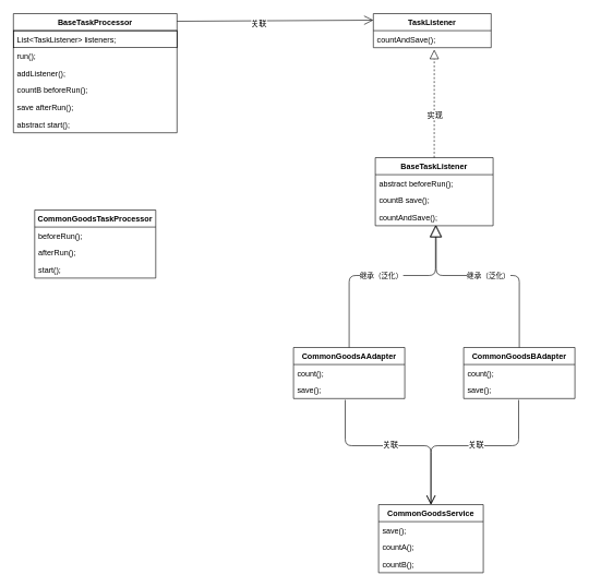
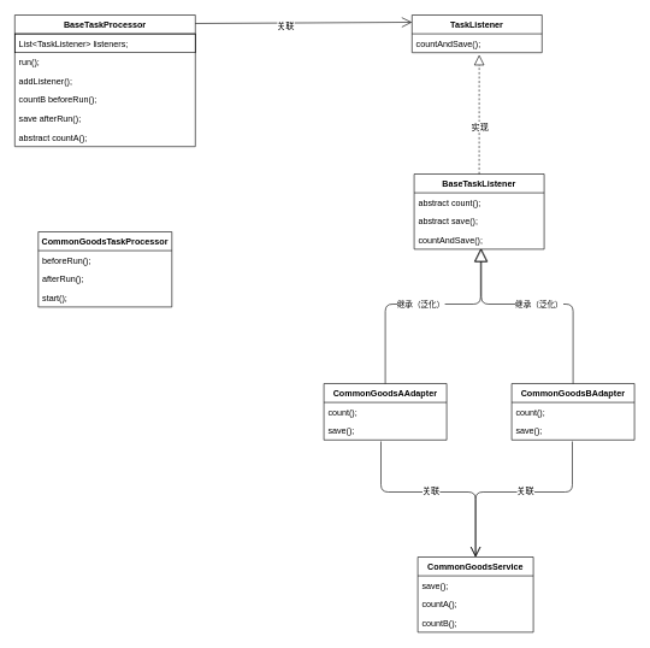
  <mxCell id="0" />
  <mxCell id="1" parent="0" />
  <mxCell id="2" value="BaseTaskProcessor" style="swimlane;fontStyle=1;align=center;verticalAlign=top;childLayout=stackLayout;horizontal=1;startSize=26;horizontalStack=0;resizeParent=1;resizeParentMax=0;resizeLast=0;collapsible=1;marginBottom=0;" parent="1" vertex="1"><mxGeometry x="20" y="20" width="250" height="182" as="geometry" /></mxCell>
  <mxCell id="3" value="List&lt;TaskListener&gt; listeners;" style="text;strokeColor=#000000;fillColor=none;align=left;verticalAlign=top;spacingLeft=4;spacingRight=4;overflow=hidden;rotatable=0;points=[[0,0.5],[1,0.5]];portConstraint=eastwest;" parent="2" vertex="1"><mxGeometry y="26" width="250" height="26" as="geometry" /></mxCell>
  <mxCell id="4" value="run();" style="text;strokeColor=none;fillColor=none;align=left;verticalAlign=top;spacingLeft=4;spacingRight=4;overflow=hidden;rotatable=0;points=[[0,0.5],[1,0.5]];portConstraint=eastwest;" parent="2" vertex="1"><mxGeometry y="52" width="250" height="26" as="geometry" /></mxCell>
  <mxCell id="5" value="addListener();" style="text;strokeColor=none;fillColor=none;align=left;verticalAlign=top;spacingLeft=4;spacingRight=4;overflow=hidden;rotatable=0;points=[[0,0.5],[1,0.5]];portConstraint=eastwest;" parent="2" vertex="1"><mxGeometry y="78" width="250" height="26" as="geometry" /></mxCell>
  <mxCell id="6" value="countB beforeRun();" style="text;strokeColor=none;fillColor=none;align=left;verticalAlign=top;spacingLeft=4;spacingRight=4;overflow=hidden;rotatable=0;points=[[0,0.5],[1,0.5]];portConstraint=eastwest;" parent="2" vertex="1"><mxGeometry y="104" width="250" height="26" as="geometry" /></mxCell>
  <mxCell id="7" value="save afterRun();" style="text;strokeColor=none;fillColor=none;align=left;verticalAlign=top;spacingLeft=4;spacingRight=4;overflow=hidden;rotatable=0;points=[[0,0.5],[1,0.5]];portConstraint=eastwest;" parent="2" vertex="1"><mxGeometry y="130" width="250" height="26" as="geometry" /></mxCell>
- <mxCell id="8" value="abstract start();" style="text;strokeColor=none;fillColor=none;align=left;verticalAlign=top;spacingLeft=4;spacingRight=4;overflow=hidden;rotatable=0;points=[[0,0.5],[1,0.5]];portConstraint=eastwest;" vertex="1" parent="2"><mxGeometry y="156" width="250" height="26" as="geometry" /></mxCell>
+ <mxCell id="8" value="abstract countA();" style="text;strokeColor=none;fillColor=none;align=left;verticalAlign=top;spacingLeft=4;spacingRight=4;overflow=hidden;rotatable=0;points=[[0,0.5],[1,0.5]];portConstraint=eastwest;" vertex="1" parent="2"><mxGeometry y="156" width="250" height="26" as="geometry" /></mxCell>
  <mxCell id="9" value="TaskListener" style="swimlane;fontStyle=1;align=center;verticalAlign=top;childLayout=stackLayout;horizontal=1;startSize=26;horizontalStack=0;resizeParent=1;resizeParentMax=0;resizeLast=0;collapsible=1;marginBottom=0;" parent="1" vertex="1"><mxGeometry x="570" y="20" width="180" height="52" as="geometry" /></mxCell>
  <mxCell id="10" value="countAndSave();" style="text;strokeColor=none;fillColor=none;align=left;verticalAlign=top;spacingLeft=4;spacingRight=4;overflow=hidden;rotatable=0;points=[[0,0.5],[1,0.5]];portConstraint=eastwest;" parent="9" vertex="1"><mxGeometry y="26" width="180" height="26" as="geometry" /></mxCell>
  <mxCell id="11" value="CommonGoodsService" style="swimlane;fontStyle=1;align=center;verticalAlign=top;childLayout=stackLayout;horizontal=1;startSize=26;horizontalStack=0;resizeParent=1;resizeParentMax=0;resizeLast=0;collapsible=1;marginBottom=0;strokeColor=#000000;" parent="1" vertex="1"><mxGeometry x="578" y="770" width="160" height="104" as="geometry" /></mxCell>
  <mxCell id="12" value="save();" style="text;strokeColor=none;fillColor=none;align=left;verticalAlign=top;spacingLeft=4;spacingRight=4;overflow=hidden;rotatable=0;points=[[0,0.5],[1,0.5]];portConstraint=eastwest;" parent="11" vertex="1"><mxGeometry y="26" width="160" height="26" as="geometry" /></mxCell>
  <mxCell id="13" value="countA();" style="text;strokeColor=none;fillColor=none;align=left;verticalAlign=top;spacingLeft=4;spacingRight=4;overflow=hidden;rotatable=0;points=[[0,0.5],[1,0.5]];portConstraint=eastwest;" parent="11" vertex="1"><mxGeometry y="52" width="160" height="26" as="geometry" /></mxCell>
  <mxCell id="14" value="countB();" style="text;strokeColor=none;fillColor=none;align=left;verticalAlign=top;spacingLeft=4;spacingRight=4;overflow=hidden;rotatable=0;points=[[0,0.5],[1,0.5]];portConstraint=eastwest;" parent="11" vertex="1"><mxGeometry y="78" width="160" height="26" as="geometry" /></mxCell>
  <mxCell id="15" value="CommonGoodsAAdapter" style="swimlane;fontStyle=1;align=center;verticalAlign=top;childLayout=stackLayout;horizontal=1;startSize=26;horizontalStack=0;resizeParent=1;resizeParentMax=0;resizeLast=0;collapsible=1;marginBottom=0;strokeColor=#000000;" parent="1" vertex="1"><mxGeometry x="448" y="530" width="170" height="78" as="geometry" /></mxCell>
  <mxCell id="16" value="count();" style="text;strokeColor=none;fillColor=none;align=left;verticalAlign=top;spacingLeft=4;spacingRight=4;overflow=hidden;rotatable=0;points=[[0,0.5],[1,0.5]];portConstraint=eastwest;" parent="15" vertex="1"><mxGeometry y="26" width="170" height="26" as="geometry" /></mxCell>
  <mxCell id="17" value="save();" style="text;strokeColor=none;fillColor=none;align=left;verticalAlign=top;spacingLeft=4;spacingRight=4;overflow=hidden;rotatable=0;points=[[0,0.5],[1,0.5]];portConstraint=eastwest;" parent="15" vertex="1"><mxGeometry y="52" width="170" height="26" as="geometry" /></mxCell>
  <mxCell id="18" value="CommonGoodsBAdapter" style="swimlane;fontStyle=1;align=center;verticalAlign=top;childLayout=stackLayout;horizontal=1;startSize=26;horizontalStack=0;resizeParent=1;resizeParentMax=0;resizeLast=0;collapsible=1;marginBottom=0;strokeColor=#000000;" parent="1" vertex="1"><mxGeometry x="708" y="530" width="170" height="78" as="geometry" /></mxCell>
  <mxCell id="19" value="count();" style="text;strokeColor=none;fillColor=none;align=left;verticalAlign=top;spacingLeft=4;spacingRight=4;overflow=hidden;rotatable=0;points=[[0,0.5],[1,0.5]];portConstraint=eastwest;" parent="18" vertex="1"><mxGeometry y="26" width="170" height="26" as="geometry" /></mxCell>
  <mxCell id="20" value="save();" style="text;strokeColor=none;fillColor=none;align=left;verticalAlign=top;spacingLeft=4;spacingRight=4;overflow=hidden;rotatable=0;points=[[0,0.5],[1,0.5]];portConstraint=eastwest;" parent="18" vertex="1"><mxGeometry y="52" width="170" height="26" as="geometry" /></mxCell>
  <mxCell id="21" value="" style="endArrow=open;endFill=1;endSize=12;html=1;exitX=1;exitY=0.064;exitDx=0;exitDy=0;exitPerimeter=0;" parent="1" source="2" edge="1"><mxGeometry width="160" relative="1" as="geometry"><mxPoint x="420" y="30" as="sourcePoint" /><mxPoint x="570" y="30" as="targetPoint" /></mxGeometry></mxCell>
  <mxCell id="22" value="关联" style="text;html=1;align=center;verticalAlign=middle;resizable=0;points=[];labelBackgroundColor=#ffffff;" parent="21" vertex="1" connectable="0"><mxGeometry x="-0.173" y="-4" relative="1" as="geometry"><mxPoint as="offset" /></mxGeometry></mxCell>
  <mxCell id="23" value="" style="endArrow=open;endFill=1;endSize=12;html=1;entryX=0.5;entryY=0;entryDx=0;entryDy=0;" parent="1" target="11" edge="1"><mxGeometry width="160" relative="1" as="geometry"><mxPoint x="527" y="610" as="sourcePoint" /><mxPoint x="708" y="660" as="targetPoint" /><Array as="points"><mxPoint x="527" y="680" /><mxPoint x="658" y="680" /></Array></mxGeometry></mxCell>
  <mxCell id="24" value="关联" style="text;html=1;align=center;verticalAlign=middle;resizable=0;points=[];labelBackgroundColor=#ffffff;" parent="23" vertex="1" connectable="0"><mxGeometry x="-0.051" y="2" relative="1" as="geometry"><mxPoint as="offset" /></mxGeometry></mxCell>
  <mxCell id="25" value="" style="endArrow=open;endFill=1;endSize=12;html=1;" parent="1" edge="1"><mxGeometry width="160" relative="1" as="geometry"><mxPoint x="792" y="610" as="sourcePoint" /><mxPoint x="658" y="770" as="targetPoint" /><Array as="points"><mxPoint x="792" y="680" /><mxPoint x="658" y="680" /></Array></mxGeometry></mxCell>
  <mxCell id="26" value="关联" style="text;html=1;align=center;verticalAlign=middle;resizable=0;points=[];labelBackgroundColor=#ffffff;" parent="25" vertex="1" connectable="0"><mxGeometry x="-0.078" y="-2" relative="1" as="geometry"><mxPoint as="offset" /></mxGeometry></mxCell>
  <mxCell id="27" value="CommonGoodsTaskProcessor" style="swimlane;fontStyle=1;align=center;verticalAlign=top;childLayout=stackLayout;horizontal=1;startSize=26;horizontalStack=0;resizeParent=1;resizeParentMax=0;resizeLast=0;collapsible=1;marginBottom=0;strokeColor=#000000;" parent="1" vertex="1"><mxGeometry x="52.5" y="320" width="185" height="104" as="geometry" /></mxCell>
  <mxCell id="28" value="beforeRun();" style="text;strokeColor=none;fillColor=none;align=left;verticalAlign=top;spacingLeft=4;spacingRight=4;overflow=hidden;rotatable=0;points=[[0,0.5],[1,0.5]];portConstraint=eastwest;" parent="27" vertex="1"><mxGeometry y="26" width="185" height="26" as="geometry" /></mxCell>
  <mxCell id="29" value="afterRun();" style="text;strokeColor=none;fillColor=none;align=left;verticalAlign=top;spacingLeft=4;spacingRight=4;overflow=hidden;rotatable=0;points=[[0,0.5],[1,0.5]];portConstraint=eastwest;" parent="27" vertex="1"><mxGeometry y="52" width="185" height="26" as="geometry" /></mxCell>
  <mxCell id="30" value="start();" style="text;strokeColor=none;fillColor=none;align=left;verticalAlign=top;spacingLeft=4;spacingRight=4;overflow=hidden;rotatable=0;points=[[0,0.5],[1,0.5]];portConstraint=eastwest;" vertex="1" parent="27"><mxGeometry y="78" width="185" height="26" as="geometry" /></mxCell>
  <mxCell id="31" value="BaseTaskListener" style="swimlane;fontStyle=1;align=center;verticalAlign=top;childLayout=stackLayout;horizontal=1;startSize=26;horizontalStack=0;resizeParent=1;resizeParentMax=0;resizeLast=0;collapsible=1;marginBottom=0;" parent="1" vertex="1"><mxGeometry x="573" y="240" width="180" height="104" as="geometry" /></mxCell>
- <mxCell id="32" value="abstract beforeRun();" style="text;strokeColor=none;fillColor=none;align=left;verticalAlign=top;spacingLeft=4;spacingRight=4;overflow=hidden;rotatable=0;points=[[0,0.5],[1,0.5]];portConstraint=eastwest;" parent="31" vertex="1"><mxGeometry y="26" width="180" height="26" as="geometry" /></mxCell>
- <mxCell id="33" value="countB save();" style="text;strokeColor=none;fillColor=none;align=left;verticalAlign=top;spacingLeft=4;spacingRight=4;overflow=hidden;rotatable=0;points=[[0,0.5],[1,0.5]];portConstraint=eastwest;" parent="31" vertex="1"><mxGeometry y="52" width="180" height="26" as="geometry" /></mxCell>
+ <mxCell id="32" value="abstract count();" style="text;strokeColor=none;fillColor=none;align=left;verticalAlign=top;spacingLeft=4;spacingRight=4;overflow=hidden;rotatable=0;points=[[0,0.5],[1,0.5]];portConstraint=eastwest;" parent="31" vertex="1"><mxGeometry y="26" width="180" height="26" as="geometry" /></mxCell>
+ <mxCell id="33" value="abstract save();" style="text;strokeColor=none;fillColor=none;align=left;verticalAlign=top;spacingLeft=4;spacingRight=4;overflow=hidden;rotatable=0;points=[[0,0.5],[1,0.5]];portConstraint=eastwest;" parent="31" vertex="1"><mxGeometry y="52" width="180" height="26" as="geometry" /></mxCell>
  <mxCell id="34" value="countAndSave();" style="text;strokeColor=none;fillColor=none;align=left;verticalAlign=top;spacingLeft=4;spacingRight=4;overflow=hidden;rotatable=0;points=[[0,0.5],[1,0.5]];portConstraint=eastwest;" parent="31" vertex="1"><mxGeometry y="78" width="180" height="26" as="geometry" /></mxCell>
  <mxCell id="35" value="" style="endArrow=block;dashed=1;endFill=0;endSize=12;html=1;entryX=0.517;entryY=1.115;entryDx=0;entryDy=0;entryPerimeter=0;exitX=0.5;exitY=0;exitDx=0;exitDy=0;" parent="1" source="31" target="10" edge="1"><mxGeometry width="160" relative="1" as="geometry"><mxPoint x="600" y="170" as="sourcePoint" /><mxPoint x="663.96" y="100.99" as="targetPoint" /></mxGeometry></mxCell>
  <mxCell id="36" value="实现" style="text;html=1;align=center;verticalAlign=middle;resizable=0;points=[];labelBackgroundColor=#ffffff;" parent="35" vertex="1" connectable="0"><mxGeometry x="-0.194" relative="1" as="geometry"><mxPoint as="offset" /></mxGeometry></mxCell>
  <mxCell id="37" value="继承（泛化）" style="endArrow=block;endSize=16;endFill=0;html=1;entryX=0.511;entryY=0.962;entryDx=0;entryDy=0;entryPerimeter=0;exitX=0.5;exitY=0;exitDx=0;exitDy=0;" edge="1" parent="1" source="15" target="34"><mxGeometry width="160" relative="1" as="geometry"><mxPoint x="560" y="440" as="sourcePoint" /><mxPoint x="720" y="440" as="targetPoint" /><Array as="points"><mxPoint x="533" y="420" /><mxPoint x="665" y="420" /></Array></mxGeometry></mxCell>
  <mxCell id="38" value="继承（泛化）" style="endArrow=block;endSize=16;endFill=0;html=1;exitX=0.5;exitY=0;exitDx=0;exitDy=0;" edge="1" parent="1" source="18"><mxGeometry width="160" relative="1" as="geometry"><mxPoint x="666" y="423" as="sourcePoint" /><mxPoint x="666" y="343" as="targetPoint" /><Array as="points"><mxPoint x="793" y="420" /><mxPoint x="666" y="420" /></Array></mxGeometry></mxCell>
